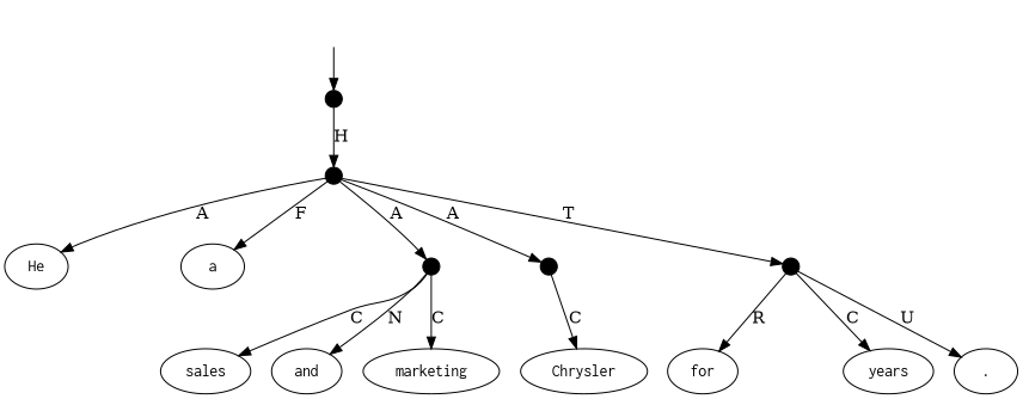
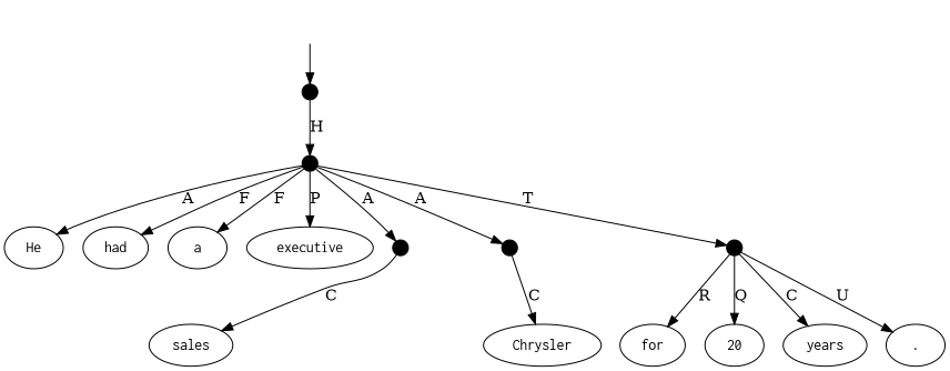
  digraph {
    fontname="DejaVu Serif"
    node [fontname="DejaVu Serif"]
    edge [fontname="DejaVu Serif"]
    top [style=invis]
    14 [shape=point width=0.2]
    15 [shape=point width=0.2]
    n4 [label=<<table align="center" border="0" cellspacing="0"><tr><td colspan="2"><font face="Courier">He</font></td></tr></table>>]
+   n5 [label=<<table align="center" border="0" cellspacing="0"><tr><td colspan="2"><font face="Courier">had</font></td></tr></table>>]
    n6 [label=<<table align="center" border="0" cellspacing="0"><tr><td colspan="2"><font face="Courier">a</font></td></tr></table>>]
+   n7 [label=<<table align="center" border="0" cellspacing="0"><tr><td colspan="2"><font face="Courier">executive</font></td></tr></table>>]
    16 [shape=point width=0.2]
    17 [shape=point width=0.2]
    18 [shape=point width=0.2]
    n11 [label=<<table align="center" border="0" cellspacing="0"><tr><td colspan="2"><font face="Courier">sales</font></td></tr></table>>]
-   n12 [label=<<table align="center" border="0" cellspacing="0"><tr><td colspan="2"><font face="Courier">and</font></td></tr></table>>]
-   n13 [label=<<table align="center" border="0" cellspacing="0"><tr><td colspan="2"><font face="Courier">marketing</font></td></tr></table>>]
    n14 [label=<<table align="center" border="0" cellspacing="0"><tr><td colspan="2"><font face="Courier">Chrysler</font></td></tr></table>>]
    n15 [label=<<table align="center" border="0" cellspacing="0"><tr><td colspan="2"><font face="Courier">for</font></td></tr></table>>]
+   n16 [label=<<table align="center" border="0" cellspacing="0"><tr><td colspan="2"><font face="Courier">20</font></td></tr></table>>]
    n17 [label=<<table align="center" border="0" cellspacing="0"><tr><td colspan="2"><font face="Courier">years</font></td></tr></table>>]
    n18 [label=<<table align="center" border="0" cellspacing="0"><tr><td colspan="2"><font face="Courier">.</font></td></tr></table>>]
    top -> 14
    14 -> 15 [label=H]
    15 -> n4 [label=A]
+   15 -> n5 [label=F]
    15 -> n6 [label=F]
+   15 -> n7 [label=P]
    15 -> 16 [label=A]
    15 -> 17 [label=A]
    15 -> 18 [label=T]
    16 -> n11 [label=C]
-   16 -> n12 [label=N]
-   16 -> n13 [label=C]
    17 -> n14 [label=C]
    18 -> n15 [label=R]
+   18 -> n16 [label=Q]
    18 -> n17 [label=C]
    18 -> n18 [label=U]
  }
